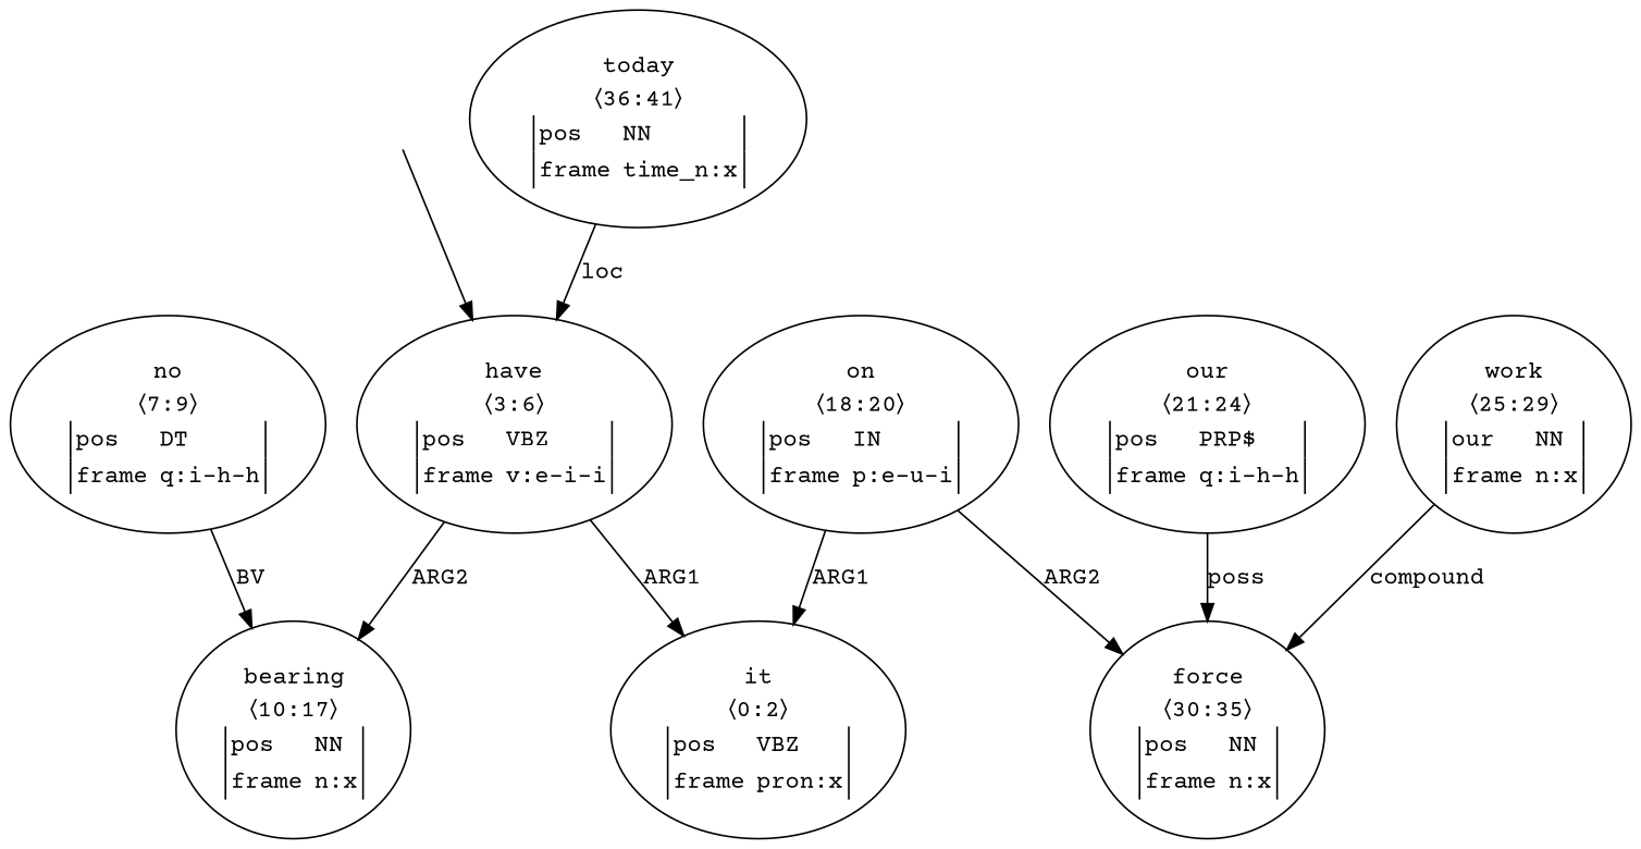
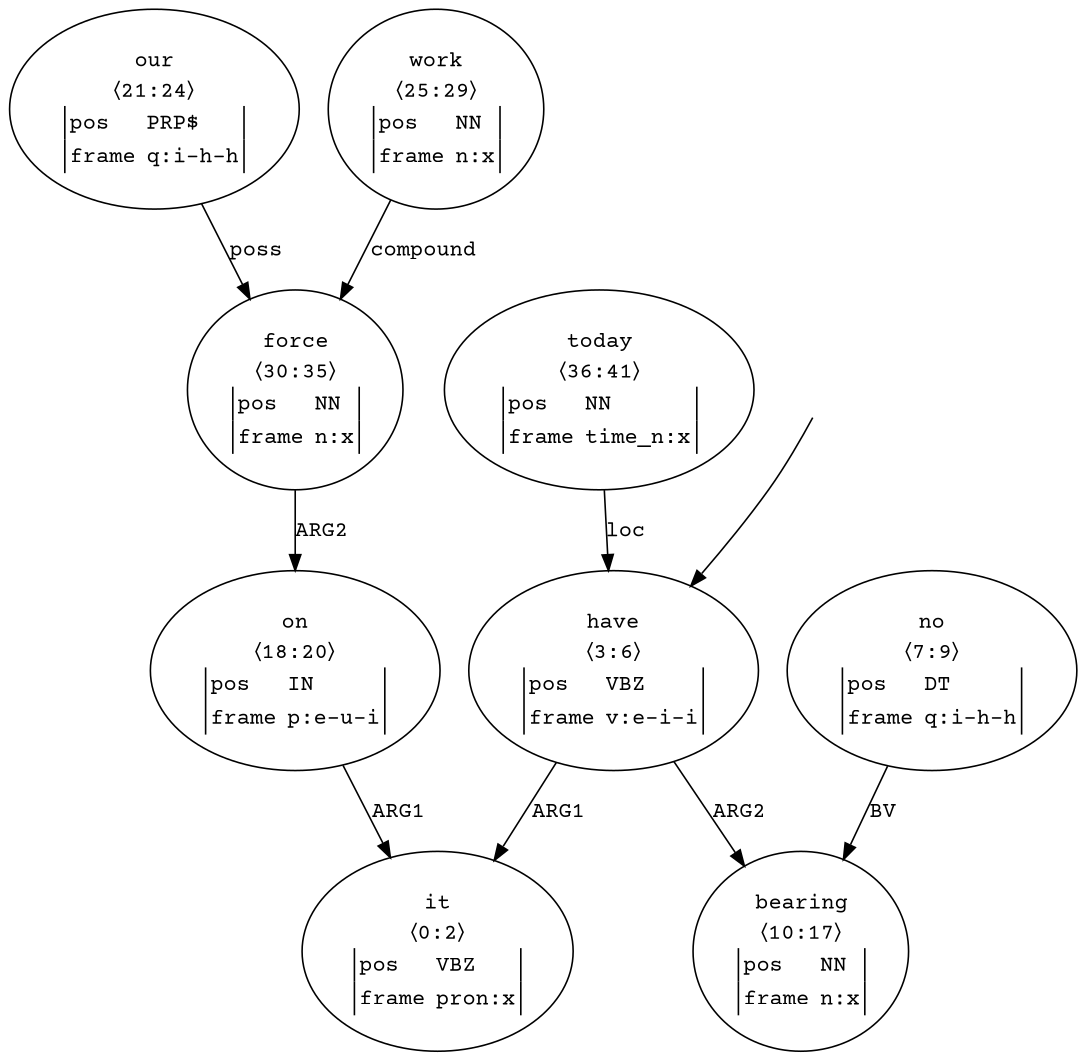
  digraph {
    fontname="Courier Prime"
    node [fontname="Courier Prime"]
    edge [fontname="Courier Prime"]
    top [style=invis]
    n2 [label=<<table align="center" border="0" cellspacing="0"><tr><td colspan="2">have</td></tr><tr><td colspan="2">〈3:6〉</td></tr><tr><td sides="l" border="1" align="left">pos</td><td sides="r" border="1" align="left">VBZ</td></tr><tr><td sides="l" border="1" align="left">frame</td><td sides="r" border="1" align="left">v:e-i-i</td></tr></table>>]
    n3 [label=<<table align="center" border="0" cellspacing="0"><tr><td colspan="2">it</td></tr><tr><td colspan="2">〈0:2〉</td></tr><tr><td sides="l" border="1" align="left">pos</td><td sides="r" border="1" align="left">VBZ</td></tr><tr><td sides="l" border="1" align="left">frame</td><td sides="r" border="1" align="left">pron:x</td></tr></table>>]
    n4 [label=<<table align="center" border="0" cellspacing="0"><tr><td colspan="2">bearing</td></tr><tr><td colspan="2">〈10:17〉</td></tr><tr><td sides="l" border="1" align="left">pos</td><td sides="r" border="1" align="left">NN</td></tr><tr><td sides="l" border="1" align="left">frame</td><td sides="r" border="1" align="left">n:x</td></tr></table>>]
    n5 [label=<<table align="center" border="0" cellspacing="0"><tr><td colspan="2">no</td></tr><tr><td colspan="2">〈7:9〉</td></tr><tr><td sides="l" border="1" align="left">pos</td><td sides="r" border="1" align="left">DT</td></tr><tr><td sides="l" border="1" align="left">frame</td><td sides="r" border="1" align="left">q:i-h-h</td></tr></table>>]
    n6 [label=<<table align="center" border="0" cellspacing="0"><tr><td colspan="2">on</td></tr><tr><td colspan="2">〈18:20〉</td></tr><tr><td sides="l" border="1" align="left">pos</td><td sides="r" border="1" align="left">IN</td></tr><tr><td sides="l" border="1" align="left">frame</td><td sides="r" border="1" align="left">p:e-u-i</td></tr></table>>]
    n7 [label=<<table align="center" border="0" cellspacing="0"><tr><td colspan="2">force</td></tr><tr><td colspan="2">〈30:35〉</td></tr><tr><td sides="l" border="1" align="left">pos</td><td sides="r" border="1" align="left">NN</td></tr><tr><td sides="l" border="1" align="left">frame</td><td sides="r" border="1" align="left">n:x</td></tr></table>>]
    n8 [label=<<table align="center" border="0" cellspacing="0"><tr><td colspan="2">our</td></tr><tr><td colspan="2">〈21:24〉</td></tr><tr><td sides="l" border="1" align="left">pos</td><td sides="r" border="1" align="left">PRP$</td></tr><tr><td sides="l" border="1" align="left">frame</td><td sides="r" border="1" align="left">q:i-h-h</td></tr></table>>]
-   n9 [label=<<table align="center" border="0" cellspacing="0"><tr><td colspan="2">work</td></tr><tr><td colspan="2">〈25:29〉</td></tr><tr><td sides="l" border="1" align="left">our</td><td sides="r" border="1" align="left">NN</td></tr><tr><td sides="l" border="1" align="left">frame</td><td sides="r" border="1" align="left">n:x</td></tr></table>>]
+   n9 [label=<<table align="center" border="0" cellspacing="0"><tr><td colspan="2">work</td></tr><tr><td colspan="2">〈25:29〉</td></tr><tr><td sides="l" border="1" align="left">pos</td><td sides="r" border="1" align="left">NN</td></tr><tr><td sides="l" border="1" align="left">frame</td><td sides="r" border="1" align="left">n:x</td></tr></table>>]
    n10 [label=<<table align="center" border="0" cellspacing="0"><tr><td colspan="2">today</td></tr><tr><td colspan="2">〈36:41〉</td></tr><tr><td sides="l" border="1" align="left">pos</td><td sides="r" border="1" align="left">NN</td></tr><tr><td sides="l" border="1" align="left">frame</td><td sides="r" border="1" align="left">time_n:x</td></tr></table>>]
    top -> n2
    n2 -> n3 [label=ARG1]
    n2 -> n4 [label=ARG2]
    n5 -> n4 [label=BV]
    n6 -> n3 [label=ARG1]
-   n6 -> n7 [label=ARG2]
+   n7 -> n6 [label=ARG2]
    n8 -> n7 [label=poss]
    n9 -> n7 [label=compound]
    n10 -> n2 [label=loc]
  }
